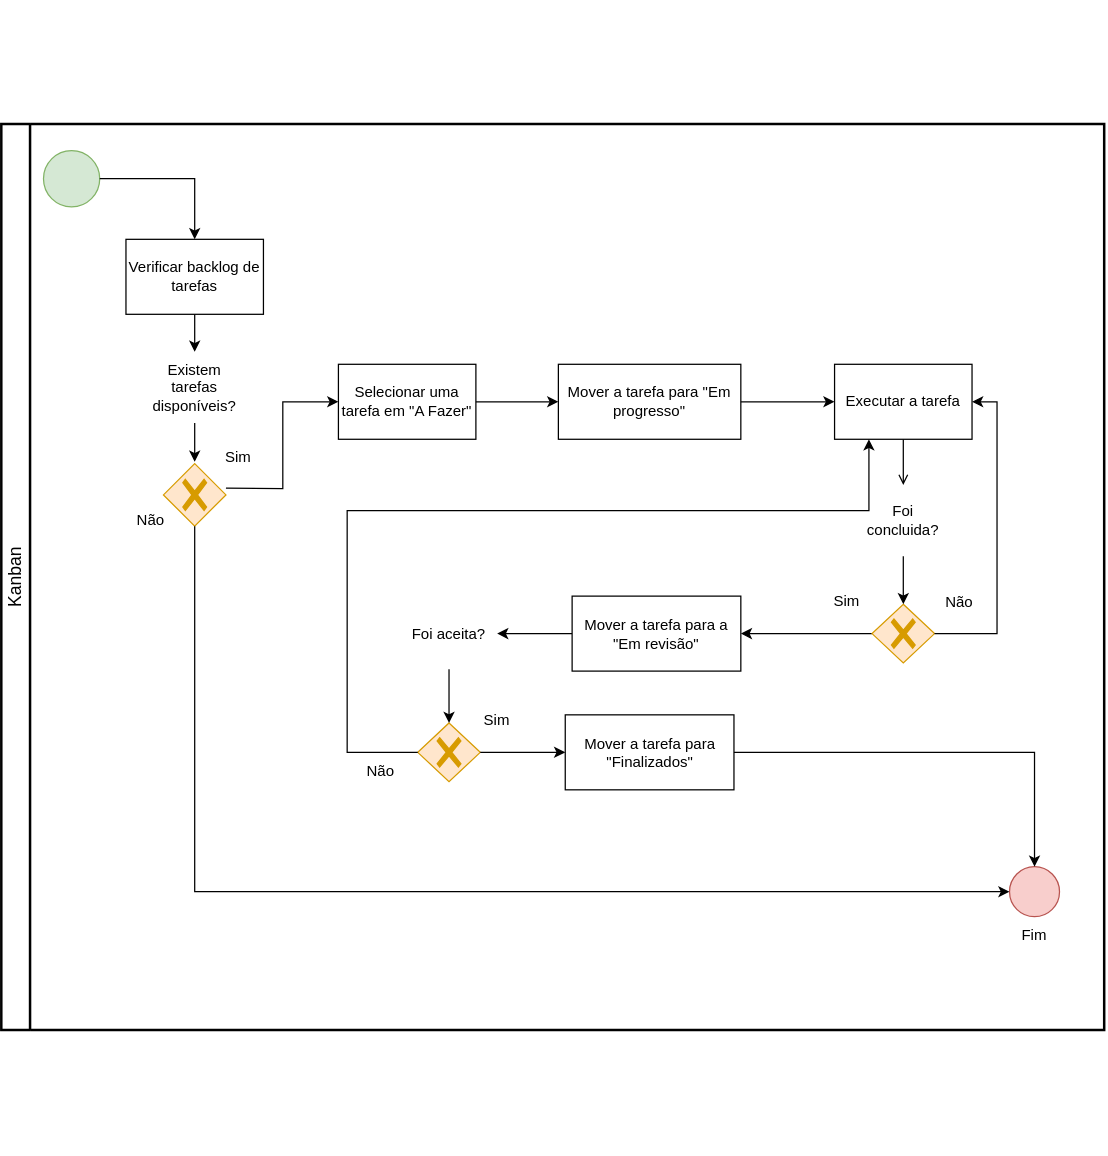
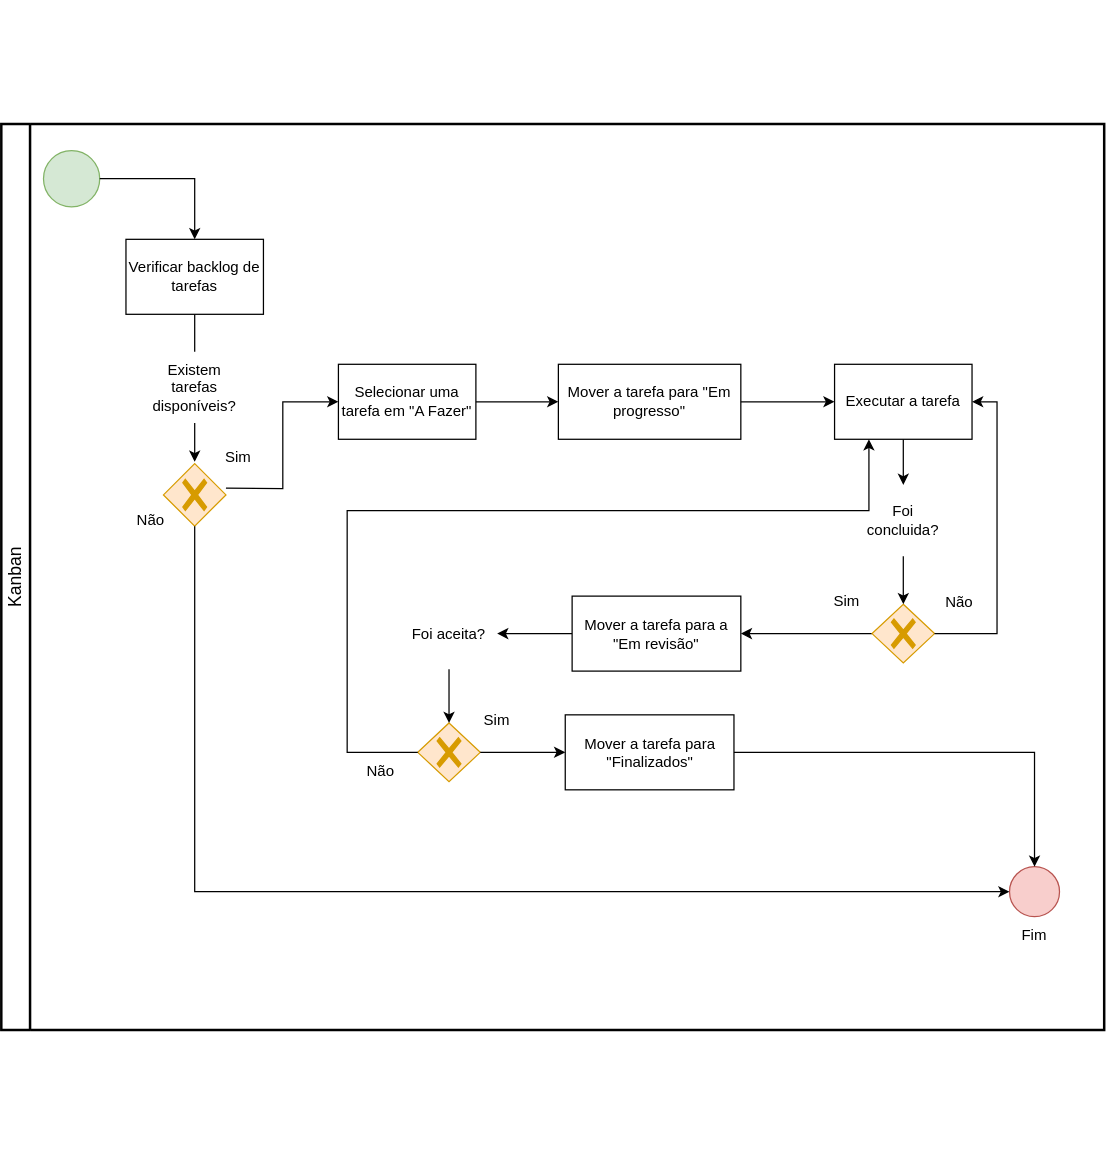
  <mxCell id="0" />
  <mxCell id="1" parent="0" />
  <mxCell id="2" value="&lt;font style=&quot;font-size: 14px;&quot;&gt;Kanban&lt;/font&gt;" style="swimlane;html=1;startSize=23;fontStyle=0;collapsible=0;horizontal=1;swimlaneLine=1;strokeWidth=2;swimlaneFillColor=#ffffff;whiteSpace=wrap;rotation=-90;" parent="1" vertex="1"><mxGeometry x="65" y="20" width="725" height="882.5" as="geometry" /></mxCell>
  <mxCell id="3" value="" style="points=[[0.145,0.145,0],[0.5,0,0],[0.855,0.145,0],[1,0.5,0],[0.855,0.855,0],[0.5,1,0],[0.145,0.855,0],[0,0.5,0]];shape=mxgraph.bpmn.event;html=1;verticalLabelPosition=bottom;labelBackgroundColor=#ffffff;verticalAlign=top;align=center;perimeter=ellipsePerimeter;outlineConnect=0;aspect=fixed;outline=standard;symbol=general;fillColor=#d5e8d4;strokeColor=#82b366;" parent="2" vertex="1"><mxGeometry x="-45" y="100" width="45" height="45" as="geometry" /></mxCell>
  <mxCell id="4" value="&lt;p class=&quot;p1&quot;&gt;Selecionar uma tarefa em &quot;A Fazer&quot;&lt;/p&gt;" style="points=[[0.25,0,0],[0.5,0,0],[0.75,0,0],[1,0.25,0],[1,0.5,0],[1,0.75,0],[0.75,1,0],[0.5,1,0],[0.25,1,0],[0,0.75,0],[0,0.5,0],[0,0.25,0]];shape=mxgraph.bpmn.task2;whiteSpace=wrap;rectStyle=rounded;size=10;html=1;container=1;expand=0;collapsible=0;taskMarker=abstract;" parent="2" vertex="1"><mxGeometry x="191" y="271" width="110" height="60" as="geometry" /></mxCell>
  <mxCell id="5" value="&lt;p class=&quot;p1&quot;&gt;&lt;span style=&quot;background-color: transparent; color: light-dark(rgb(0, 0, 0), rgb(255, 255, 255));&quot;&gt;Mover a tarefa para &quot;Em progresso&quot;&lt;/span&gt;&lt;/p&gt;" style="points=[[0.25,0,0],[0.5,0,0],[0.75,0,0],[1,0.25,0],[1,0.5,0],[1,0.75,0],[0.75,1,0],[0.5,1,0],[0.25,1,0],[0,0.75,0],[0,0.5,0],[0,0.25,0]];shape=mxgraph.bpmn.task2;whiteSpace=wrap;rectStyle=rounded;size=10;html=1;container=1;expand=0;collapsible=0;taskMarker=abstract;" parent="2" vertex="1"><mxGeometry x="367" y="271" width="146" height="60" as="geometry" /></mxCell>
- <mxCell id="6" style="edgeStyle=orthogonalEdgeStyle;rounded=0;orthogonalLoop=1;jettySize=auto;html=1;exitX=0.5;exitY=1;exitDx=0;exitDy=0;exitPerimeter=0;endArrow=open;" parent="2" source="7" target="22" edge="1"><mxGeometry relative="1" as="geometry" /></mxCell>
+ <mxCell id="6" style="edgeStyle=orthogonalEdgeStyle;rounded=0;orthogonalLoop=1;jettySize=auto;html=1;exitX=0.5;exitY=1;exitDx=0;exitDy=0;exitPerimeter=0;" parent="2" source="7" target="22" edge="1"><mxGeometry relative="1" as="geometry" /></mxCell>
  <mxCell id="7" value="Executar a tarefa" style="points=[[0.25,0,0],[0.5,0,0],[0.75,0,0],[1,0.25,0],[1,0.5,0],[1,0.75,0],[0.75,1,0],[0.5,1,0],[0.25,1,0],[0,0.75,0],[0,0.5,0],[0,0.25,0]];shape=mxgraph.bpmn.task2;whiteSpace=wrap;rectStyle=rounded;size=10;html=1;container=1;expand=0;collapsible=0;taskMarker=abstract;" parent="2" vertex="1"><mxGeometry x="588" y="271" width="110" height="60" as="geometry" /></mxCell>
- <mxCell id="8" style="edgeStyle=orthogonalEdgeStyle;rounded=0;orthogonalLoop=1;jettySize=auto;html=1;exitX=0.5;exitY=1;exitDx=0;exitDy=0;exitPerimeter=0;" parent="2" source="9" target="11" edge="1"><mxGeometry relative="1" as="geometry" /></mxCell>
+ <mxCell id="8" style="edgeStyle=orthogonalEdgeStyle;rounded=0;orthogonalLoop=1;jettySize=auto;html=1;exitX=0.5;exitY=1;exitDx=0;exitDy=0;exitPerimeter=0;endArrow=none;" parent="2" source="9" target="11" edge="1"><mxGeometry relative="1" as="geometry" /></mxCell>
  <mxCell id="9" value="&lt;p class=&quot;p1&quot;&gt;&lt;span style=&quot;background-color: transparent; color: light-dark(rgb(0, 0, 0), rgb(255, 255, 255));&quot;&gt;Verificar backlog de tarefas&lt;/span&gt;&lt;/p&gt;" style="points=[[0.25,0,0],[0.5,0,0],[0.75,0,0],[1,0.25,0],[1,0.5,0],[1,0.75,0],[0.75,1,0],[0.5,1,0],[0.25,1,0],[0,0.75,0],[0,0.5,0],[0,0.25,0]];shape=mxgraph.bpmn.task2;whiteSpace=wrap;rectStyle=rounded;size=10;html=1;container=1;expand=0;collapsible=0;taskMarker=abstract;" parent="2" vertex="1"><mxGeometry x="21" y="171" width="110" height="60" as="geometry" /></mxCell>
  <mxCell id="10" value="" style="points=[[0.145,0.145,0],[0.5,0,0],[0.855,0.145,0],[1,0.5,0],[0.855,0.855,0],[0.5,1,0],[0.145,0.855,0],[0,0.5,0]];shape=mxgraph.bpmn.event;html=1;verticalLabelPosition=bottom;labelBackgroundColor=#ffffff;verticalAlign=top;align=center;perimeter=ellipsePerimeter;outlineConnect=0;aspect=fixed;outline=standard;symbol=general;fillColor=#f8cecc;strokeColor=#b85450;" parent="2" vertex="1"><mxGeometry x="728" y="673" width="40" height="40" as="geometry" /></mxCell>
  <mxCell id="11" value="Existem tarefas disponíveis?" style="text;strokeColor=none;align=center;fillColor=none;html=1;verticalAlign=middle;whiteSpace=wrap;rounded=0;" parent="2" vertex="1"><mxGeometry x="46" y="261" width="60" height="57" as="geometry" /></mxCell>
  <mxCell id="12" style="edgeStyle=orthogonalEdgeStyle;rounded=0;orthogonalLoop=1;jettySize=auto;html=1;exitX=0.5;exitY=1;exitDx=0;exitDy=0;entryX=0.5;entryY=0;entryDx=0;entryDy=0;entryPerimeter=0;" parent="2" source="11" edge="1"><mxGeometry relative="1" as="geometry"><mxPoint x="76" y="349" as="targetPoint" /></mxGeometry></mxCell>
  <mxCell id="13" value="Fim" style="text;strokeColor=none;align=center;fillColor=none;html=1;verticalAlign=middle;whiteSpace=wrap;rounded=0;" parent="2" vertex="1"><mxGeometry x="718" y="713" width="60" height="30" as="geometry" /></mxCell>
  <mxCell id="14" style="edgeStyle=orthogonalEdgeStyle;rounded=0;orthogonalLoop=1;jettySize=auto;html=1;entryX=0;entryY=0.5;entryDx=0;entryDy=0;entryPerimeter=0;" parent="2" target="4" edge="1"><mxGeometry relative="1" as="geometry"><mxPoint x="101" y="370" as="sourcePoint" /></mxGeometry></mxCell>
  <mxCell id="15" value="Sim" style="text;strokeColor=none;align=center;fillColor=none;html=1;verticalAlign=middle;whiteSpace=wrap;rounded=0;" parent="2" vertex="1"><mxGeometry x="81" y="331" width="60" height="30" as="geometry" /></mxCell>
  <mxCell id="16" value="Não" style="text;strokeColor=none;align=center;fillColor=none;html=1;verticalAlign=middle;whiteSpace=wrap;rounded=0;" parent="2" vertex="1"><mxGeometry x="11" y="381" width="60" height="30" as="geometry" /></mxCell>
  <mxCell id="17" value="" style="points=[[0.25,0.25,0],[0.5,0,0],[0.75,0.25,0],[1,0.5,0],[0.75,0.75,0],[0.5,1,0],[0.25,0.75,0],[0,0.5,0]];shape=mxgraph.bpmn.gateway2;html=1;verticalLabelPosition=bottom;labelBackgroundColor=#ffffff;verticalAlign=top;align=center;perimeter=rhombusPerimeter;outlineConnect=0;outline=none;symbol=none;gwType=exclusive;fillColor=#ffe6cc;strokeColor=#d79b00;" parent="2" vertex="1"><mxGeometry x="51" y="350.5" width="50" height="50" as="geometry" /></mxCell>
  <mxCell id="18" style="edgeStyle=orthogonalEdgeStyle;rounded=0;orthogonalLoop=1;jettySize=auto;html=1;exitX=1;exitY=0.5;exitDx=0;exitDy=0;exitPerimeter=0;entryX=0;entryY=0.5;entryDx=0;entryDy=0;entryPerimeter=0;" parent="2" source="4" target="5" edge="1"><mxGeometry relative="1" as="geometry" /></mxCell>
  <mxCell id="19" style="edgeStyle=orthogonalEdgeStyle;rounded=0;orthogonalLoop=1;jettySize=auto;html=1;entryX=0;entryY=0.5;entryDx=0;entryDy=0;entryPerimeter=0;" parent="2" source="5" target="7" edge="1"><mxGeometry relative="1" as="geometry" /></mxCell>
  <mxCell id="20" style="edgeStyle=orthogonalEdgeStyle;rounded=0;orthogonalLoop=1;jettySize=auto;html=1;" parent="2" source="21" target="29" edge="1"><mxGeometry relative="1" as="geometry" /></mxCell>
  <mxCell id="21" value="Mover a tarefa para a &quot;Em revisão&quot;" style="points=[[0.25,0,0],[0.5,0,0],[0.75,0,0],[1,0.25,0],[1,0.5,0],[1,0.75,0],[0.75,1,0],[0.5,1,0],[0.25,1,0],[0,0.75,0],[0,0.5,0],[0,0.25,0]];shape=mxgraph.bpmn.task2;whiteSpace=wrap;rectStyle=rounded;size=10;html=1;container=1;expand=0;collapsible=0;taskMarker=abstract;" parent="2" vertex="1"><mxGeometry x="378" y="456.5" width="135" height="60" as="geometry" /></mxCell>
  <mxCell id="22" value="Foi concluida?" style="text;strokeColor=none;align=center;fillColor=none;html=1;verticalAlign=middle;whiteSpace=wrap;rounded=0;" parent="2" vertex="1"><mxGeometry x="613" y="367.5" width="60" height="57" as="geometry" /></mxCell>
  <mxCell id="23" style="edgeStyle=orthogonalEdgeStyle;rounded=0;orthogonalLoop=1;jettySize=auto;html=1;" parent="2" source="24" target="21" edge="1"><mxGeometry relative="1" as="geometry" /></mxCell>
  <mxCell id="24" value="" style="points=[[0.25,0.25,0],[0.5,0,0],[0.75,0.25,0],[1,0.5,0],[0.75,0.75,0],[0.5,1,0],[0.25,0.75,0],[0,0.5,0]];shape=mxgraph.bpmn.gateway2;html=1;verticalLabelPosition=bottom;labelBackgroundColor=#ffffff;verticalAlign=top;align=center;perimeter=rhombusPerimeter;outlineConnect=0;outline=none;symbol=none;gwType=exclusive;fillColor=#ffe6cc;strokeColor=#d79b00;" parent="2" vertex="1"><mxGeometry x="618" y="463" width="50" height="47" as="geometry" /></mxCell>
  <mxCell id="25" style="edgeStyle=orthogonalEdgeStyle;rounded=0;orthogonalLoop=1;jettySize=auto;html=1;exitX=0.5;exitY=1;exitDx=0;exitDy=0;entryX=0.5;entryY=0;entryDx=0;entryDy=0;entryPerimeter=0;" parent="2" source="22" target="24" edge="1"><mxGeometry relative="1" as="geometry" /></mxCell>
  <mxCell id="26" value="Não" style="text;strokeColor=none;align=center;fillColor=none;html=1;verticalAlign=middle;whiteSpace=wrap;rounded=0;" parent="2" vertex="1"><mxGeometry x="658" y="433" width="60" height="57" as="geometry" /></mxCell>
  <mxCell id="27" value="Sim" style="text;strokeColor=none;align=center;fillColor=none;html=1;verticalAlign=middle;whiteSpace=wrap;rounded=0;" parent="2" vertex="1"><mxGeometry x="568" y="433" width="60" height="55" as="geometry" /></mxCell>
  <mxCell id="28" style="edgeStyle=orthogonalEdgeStyle;rounded=0;orthogonalLoop=1;jettySize=auto;html=1;entryX=1;entryY=0.5;entryDx=0;entryDy=0;entryPerimeter=0;" parent="2" source="24" target="7" edge="1"><mxGeometry relative="1" as="geometry"><Array as="points"><mxPoint x="718" y="487" /><mxPoint x="718" y="301" /></Array></mxGeometry></mxCell>
  <mxCell id="29" value="Foi aceita?" style="text;strokeColor=none;align=center;fillColor=none;html=1;verticalAlign=middle;whiteSpace=wrap;rounded=0;" parent="2" vertex="1"><mxGeometry x="241" y="458" width="77" height="57" as="geometry" /></mxCell>
  <mxCell id="30" value="" style="points=[[0.25,0.25,0],[0.5,0,0],[0.75,0.25,0],[1,0.5,0],[0.75,0.75,0],[0.5,1,0],[0.25,0.75,0],[0,0.5,0]];shape=mxgraph.bpmn.gateway2;html=1;verticalLabelPosition=bottom;labelBackgroundColor=#ffffff;verticalAlign=top;align=center;perimeter=rhombusPerimeter;outlineConnect=0;outline=none;symbol=none;gwType=exclusive;fillColor=#ffe6cc;strokeColor=#d79b00;" parent="2" vertex="1"><mxGeometry x="254.5" y="558" width="50" height="47" as="geometry" /></mxCell>
  <mxCell id="31" style="edgeStyle=orthogonalEdgeStyle;rounded=0;orthogonalLoop=1;jettySize=auto;html=1;entryX=0.5;entryY=0;entryDx=0;entryDy=0;entryPerimeter=0;" parent="2" source="29" target="30" edge="1"><mxGeometry relative="1" as="geometry" /></mxCell>
  <mxCell id="32" value="Mover a tarefa para &quot;Finalizados&quot;" style="points=[[0.25,0,0],[0.5,0,0],[0.75,0,0],[1,0.25,0],[1,0.5,0],[1,0.75,0],[0.75,1,0],[0.5,1,0],[0.25,1,0],[0,0.75,0],[0,0.5,0],[0,0.25,0]];shape=mxgraph.bpmn.task2;whiteSpace=wrap;rectStyle=rounded;size=10;html=1;container=1;expand=0;collapsible=0;taskMarker=abstract;" parent="2" vertex="1"><mxGeometry x="372.5" y="551.5" width="135" height="60" as="geometry" /></mxCell>
  <mxCell id="33" style="edgeStyle=orthogonalEdgeStyle;rounded=0;orthogonalLoop=1;jettySize=auto;html=1;entryX=0;entryY=0.5;entryDx=0;entryDy=0;entryPerimeter=0;" parent="2" source="30" target="32" edge="1"><mxGeometry relative="1" as="geometry" /></mxCell>
  <mxCell id="34" value="Sim" style="text;strokeColor=none;align=center;fillColor=none;html=1;verticalAlign=middle;whiteSpace=wrap;rounded=0;" parent="2" vertex="1"><mxGeometry x="288" y="528" width="60" height="55" as="geometry" /></mxCell>
  <mxCell id="35" style="edgeStyle=orthogonalEdgeStyle;rounded=0;orthogonalLoop=1;jettySize=auto;html=1;entryX=0.25;entryY=1;entryDx=0;entryDy=0;entryPerimeter=0;" parent="2" source="30" target="7" edge="1"><mxGeometry relative="1" as="geometry"><Array as="points"><mxPoint x="198" y="582" /><mxPoint x="198" y="388" /><mxPoint x="616" y="388" /></Array></mxGeometry></mxCell>
  <mxCell id="36" value="Não" style="text;strokeColor=none;align=center;fillColor=none;html=1;verticalAlign=middle;whiteSpace=wrap;rounded=0;" parent="2" vertex="1"><mxGeometry x="194.5" y="568" width="60" height="57" as="geometry" /></mxCell>
  <mxCell id="37" style="edgeStyle=orthogonalEdgeStyle;rounded=0;orthogonalLoop=1;jettySize=auto;html=1;entryX=0.5;entryY=0;entryDx=0;entryDy=0;entryPerimeter=0;" parent="2" source="32" target="10" edge="1"><mxGeometry relative="1" as="geometry"><Array as="points"><mxPoint x="748" y="582" /></Array></mxGeometry></mxCell>
  <mxCell id="38" style="edgeStyle=orthogonalEdgeStyle;rounded=0;orthogonalLoop=1;jettySize=auto;html=1;entryX=0;entryY=0.5;entryDx=0;entryDy=0;entryPerimeter=0;" parent="2" source="17" target="10" edge="1"><mxGeometry relative="1" as="geometry"><Array as="points"><mxPoint x="76" y="693" /></Array></mxGeometry></mxCell>
  <mxCell id="39" style="edgeStyle=orthogonalEdgeStyle;rounded=0;orthogonalLoop=1;jettySize=auto;html=1;entryX=0.5;entryY=0;entryDx=0;entryDy=0;entryPerimeter=0;" parent="2" source="3" target="9" edge="1"><mxGeometry relative="1" as="geometry" /></mxCell>
